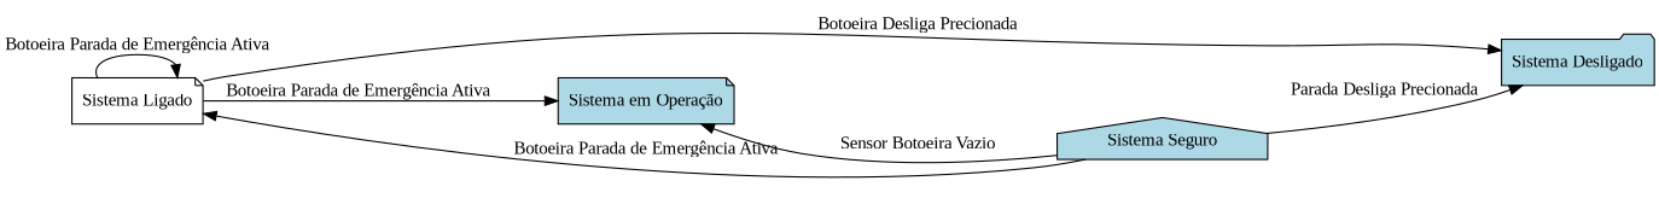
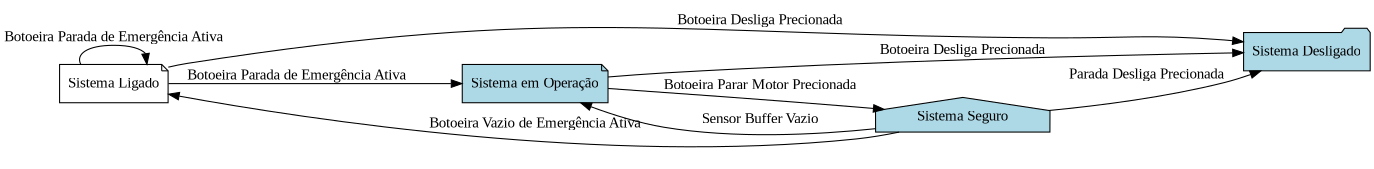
  digraph {
    fontname="Liberation Serif"
    rankdir=LR
    node [fillcolor=lightblue fontname="Liberation Serif" shape=note style=filled]
    edge [fontname="Liberation Serif"]
    n1 [label="Sistema Desligado" shape=folder]
    n2 [fillcolor=white label="Sistema Ligado"]
    n3 [label="Sistema em Operação"]
    n4 [label="Sistema Seguro" shape=house]
    n2 -> n1 [label="Botoeira Desliga Precionada"]
    n2 -> n2 [label="Botoeira Parada de Emergência Ativa"]
    n2 -> n3 [label="Botoeira Parada de Emergência Ativa"]
+   n3 -> n1 [label="Botoeira Desliga Precionada"]
+   n3 -> n4 [label="Botoeira Parar Motor Precionada"]
    n4 -> n1 [label="Parada Desliga Precionada"]
-   n4 -> n2 [label="Botoeira Parada de Emergência Ativa"]
-   n4 -> n3 [label="Sensor Botoeira Vazio"]
+   n4 -> n2 [label="Botoeira Vazio de Emergência Ativa"]
+   n4 -> n3 [label="Sensor Buffer Vazio"]
  }
